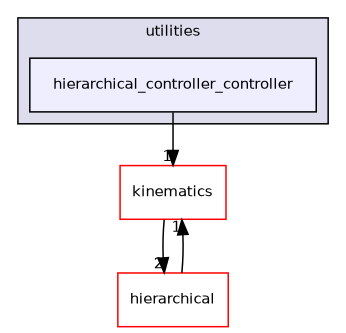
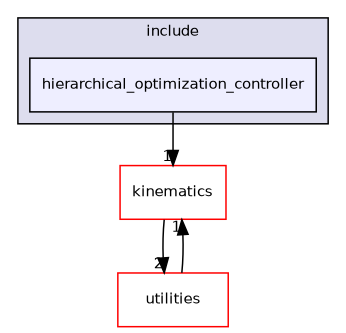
  digraph {
    compound=true
    node [fillcolor=white fontname=Helvetica fontsize=10 shape=box style=filled color=red]
    edge [headlabel=1 labeldistance=1.5 labelfontname=Helvetica labelfontsize=10]
-   n1 [fillcolor="#eeeeff" label=hierarchical_controller_controller pencolor=black color=""]
+   n1 [fillcolor="#eeeeff" label=hierarchical_optimization_controller pencolor=black color=""]
    n2 [label=kinematics]
-   n3 [label=hierarchical]
+   n3 [label=utilities]
    subgraph cluster_1 {
      bgcolor="#ddddee"
      fontname=Helvetica
      fontsize=10
-     label=utilities
+     label=include
      pencolor=black
      n1
    }
    n1 -> n2
    n2 -> n3 [headlabel=2]
    n3 -> n2
  }
